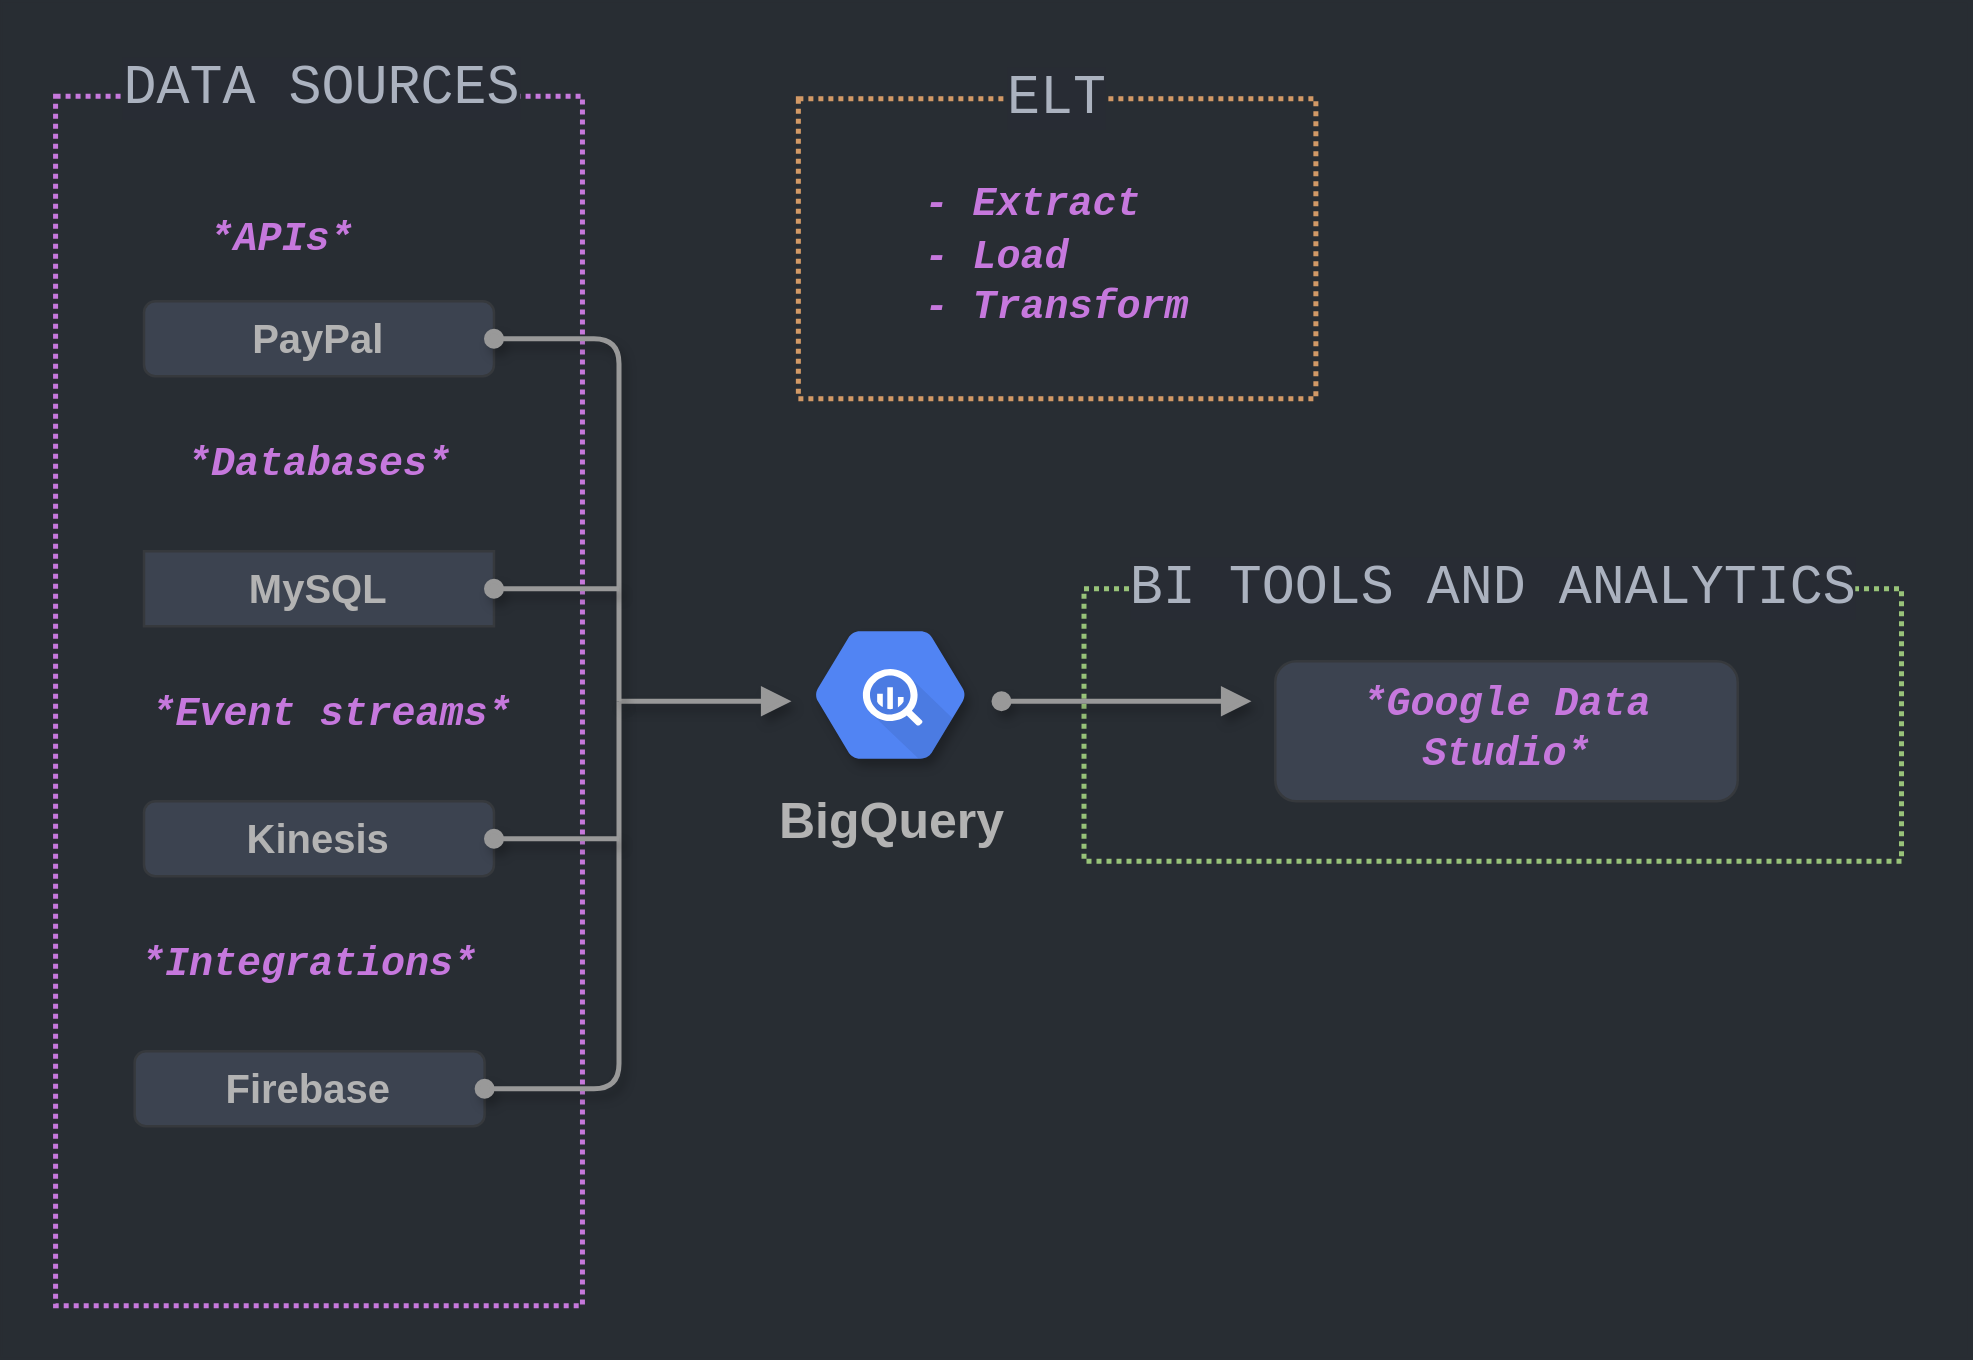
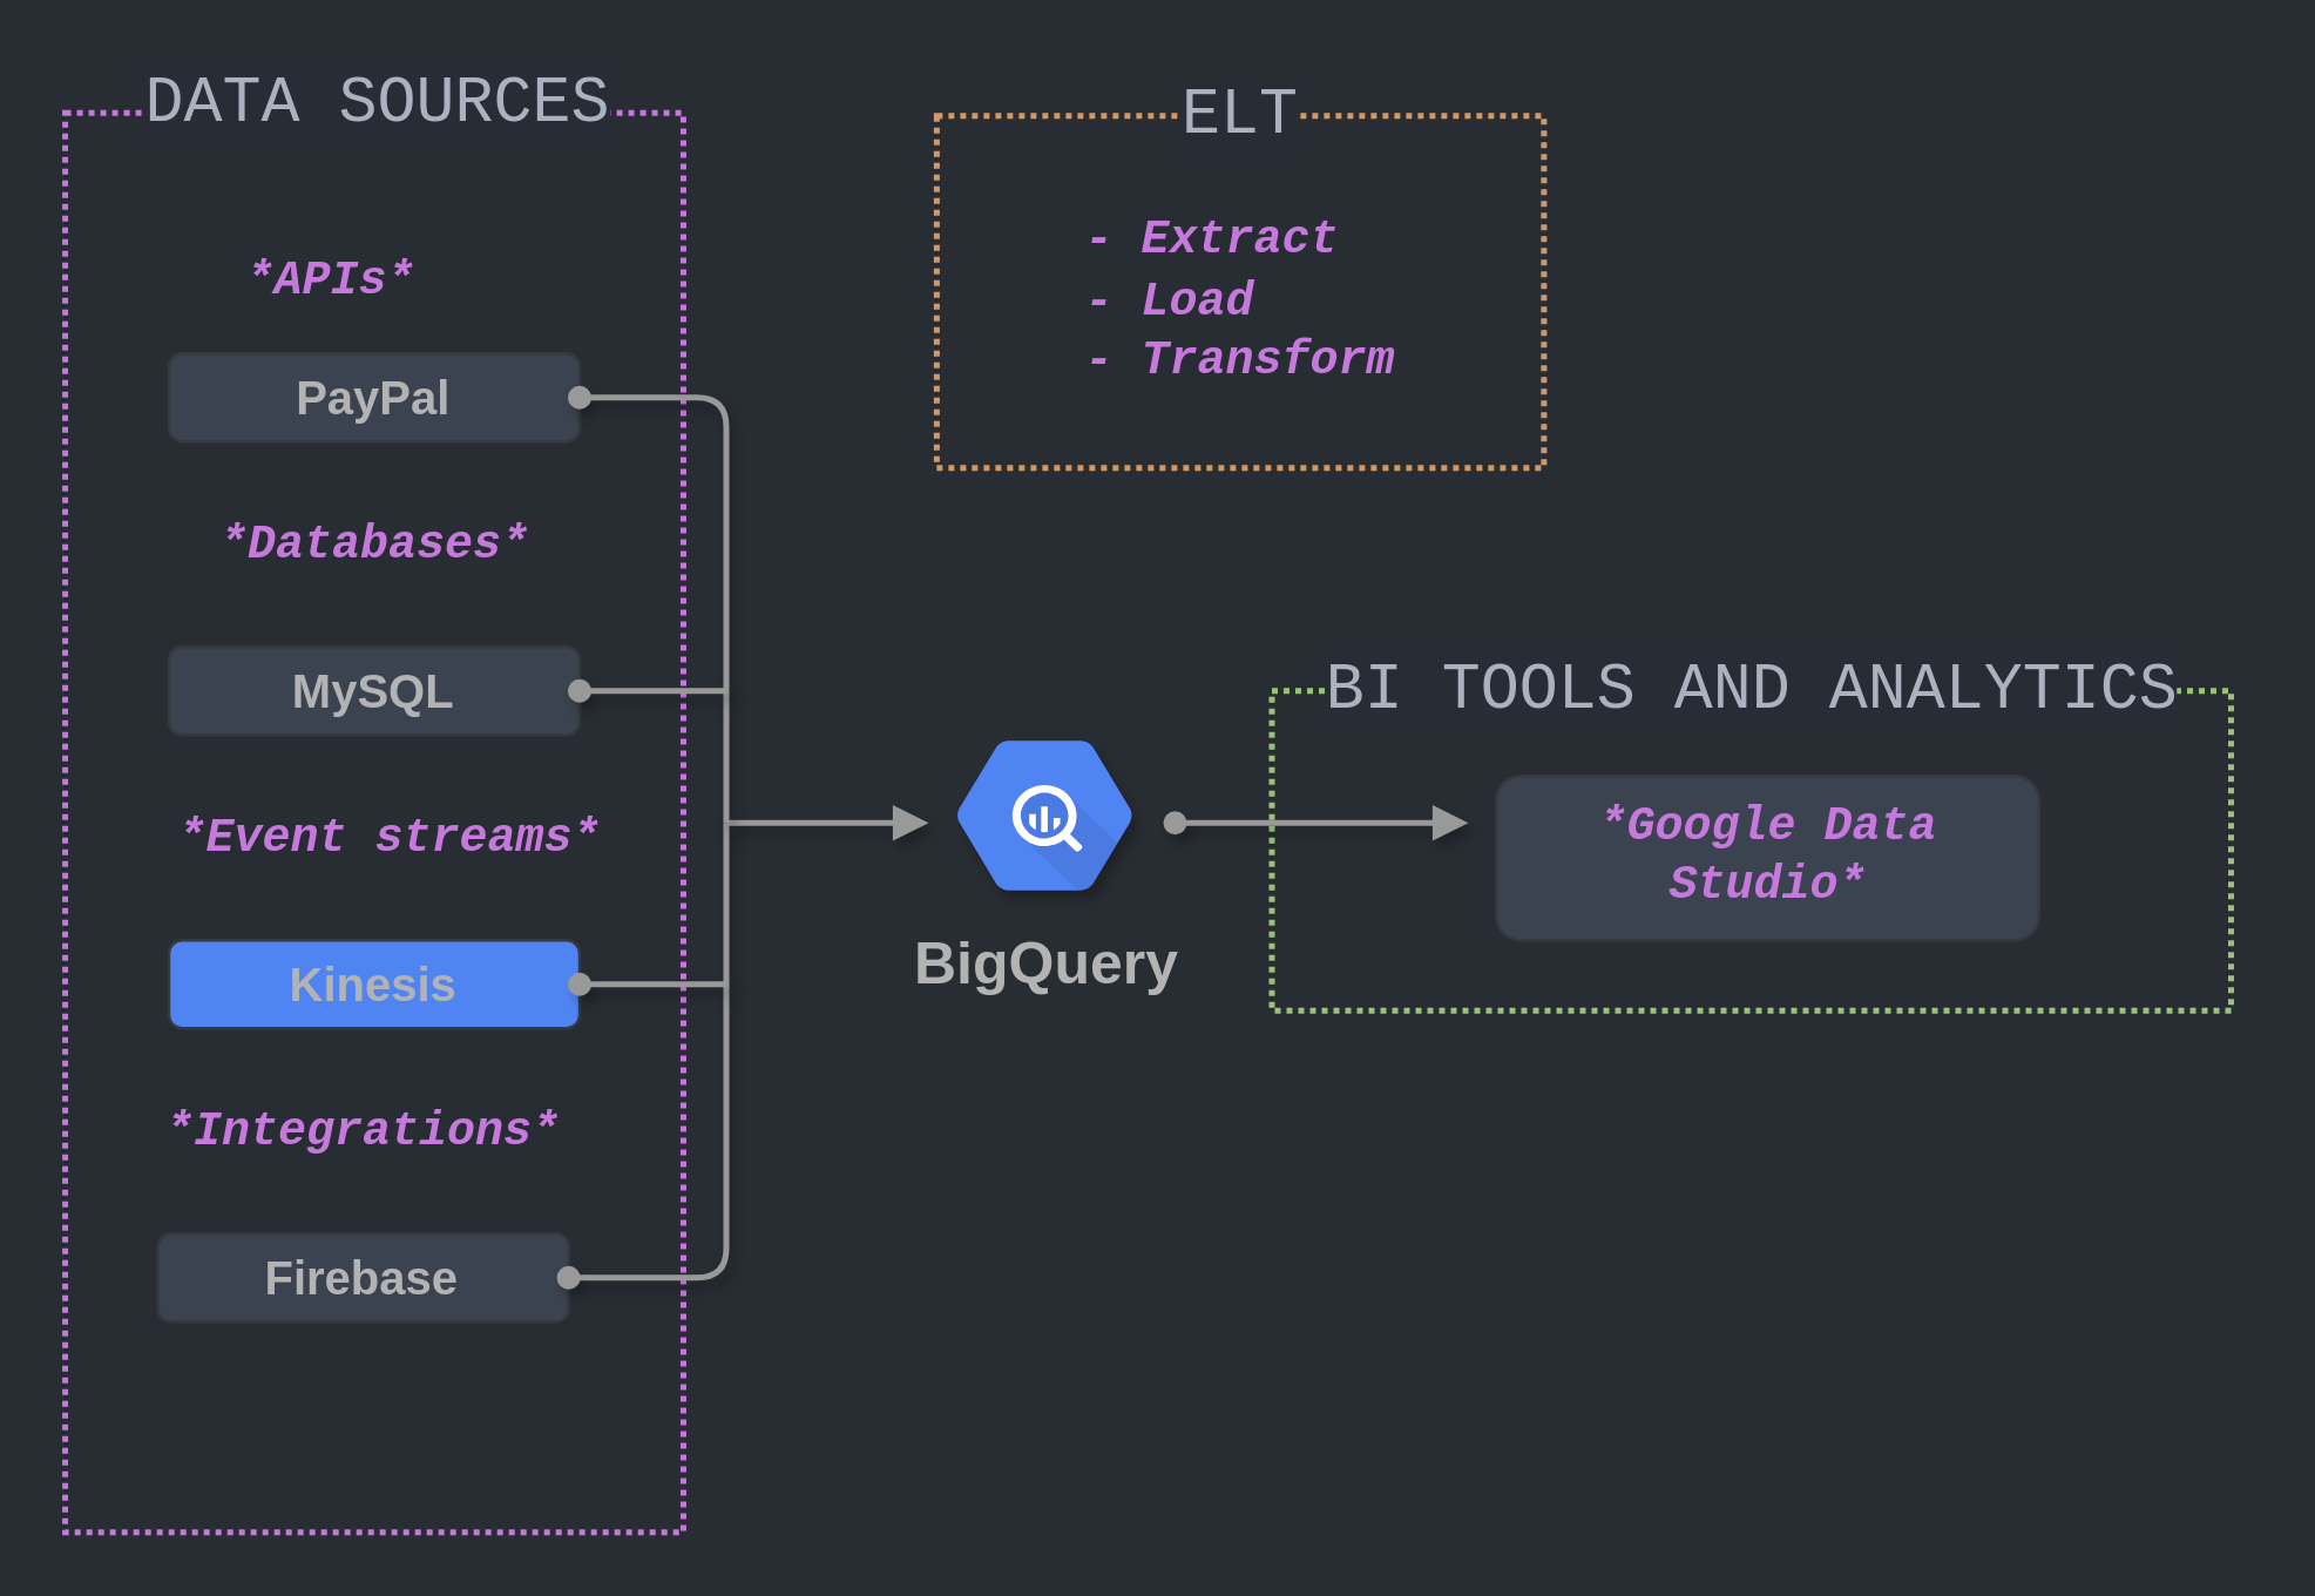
  <mxCell id="0" />
  <mxCell id="1" parent="0" />
  <mxCell id="2" value="" style="whiteSpace=wrap;html=1;labelBackgroundColor=none;fillColor=none;fontFamily=Tahoma;fontSize=16;labelBorderColor=#666666;shadow=0;glass=0;dashed=1;strokeWidth=2;perimeterSpacing=0;dashPattern=1 1;strokeColor=#98C379;" vertex="1" parent="1"><mxGeometry x="433" y="235" width="327" height="109" as="geometry" /></mxCell>
  <mxCell id="3" value="" style="whiteSpace=wrap;html=1;labelBackgroundColor=none;fillColor=none;fontFamily=Tahoma;fontSize=16;labelBorderColor=#666666;shadow=0;glass=0;dashed=1;strokeWidth=2;perimeterSpacing=0;dashPattern=1 1;strokeColor=#D29966;" vertex="1" parent="1"><mxGeometry x="318.75" y="39" width="207" height="120" as="geometry" /></mxCell>
  <mxCell id="4" value="" style="whiteSpace=wrap;html=1;labelBackgroundColor=none;fillColor=none;fontFamily=Tahoma;fontSize=16;labelBorderColor=#666666;shadow=0;glass=0;dashed=1;strokeWidth=2;perimeterSpacing=0;dashPattern=1 1;strokeColor=#C678DC;" vertex="1" parent="1"><mxGeometry x="21.63" y="38" width="210.75" height="483.75" as="geometry" /></mxCell>
  <mxCell id="5" style="rounded=1;orthogonalLoop=1;jettySize=auto;html=1;fontSize=23;fontColor=#333333;strokeWidth=2;strokeColor=#999999;endArrow=block;endFill=1;jumpStyle=arc;shadow=1;startArrow=none;startFill=0;entryX=0;entryY=0.5;entryDx=0;entryDy=0;endSize=7;" edge="1" parent="1"><mxGeometry relative="1" as="geometry"><mxPoint x="247" y="280" as="sourcePoint" /><mxPoint x="316" y="280" as="targetPoint" /></mxGeometry></mxCell>
  <mxCell id="6" value="&lt;b&gt;&lt;font style=&quot;font-size: 16px&quot;&gt;PayPal&lt;/font&gt;&lt;/b&gt;" style="whiteSpace=wrap;html=1;rounded=1;fillColor=#3C4350;strokeColor=#36393d;fontColor=#B3B3B3;" vertex="1" parent="1"><mxGeometry x="57" y="120" width="140" height="30" as="geometry" /></mxCell>
  <mxCell id="7" value="&lt;span style=&quot;color: rgb(171 , 178 , 191) ; font-family: &amp;#34;menlo&amp;#34; , &amp;#34;monaco&amp;#34; , &amp;#34;courier new&amp;#34; , monospace ; font-weight: 400 ; text-align: left ; background-color: rgb(40 , 44 , 52)&quot;&gt;&lt;font style=&quot;font-size: 22px&quot;&gt;DATA SOURCES&lt;/font&gt;&lt;/span&gt;" style="text;html=1;strokeColor=none;fillColor=none;align=center;verticalAlign=middle;whiteSpace=wrap;fontStyle=1;rounded=1;fontSize=22;fontColor=#333333;" vertex="1" parent="1"><mxGeometry x="20" y="20" width="217" height="30" as="geometry" /></mxCell>
- <mxCell id="8" value="&lt;b&gt;&lt;font style=&quot;font-size: 16px&quot;&gt;MySQL&lt;/font&gt;&lt;/b&gt;" style="whiteSpace=wrap;html=1;fillColor=#3C4350;strokeColor=#36393d;fontColor=#B3B3B3;rounded=0;" vertex="1" parent="1"><mxGeometry x="57" y="220" width="140" height="30" as="geometry" /></mxCell>
- <mxCell id="9" value="&lt;span style=&quot;font-size: 16px&quot;&gt;&lt;b&gt;Kinesis&lt;/b&gt;&lt;/span&gt;" style="whiteSpace=wrap;html=1;rounded=1;fillColor=#3C4350;strokeColor=#36393d;fontColor=#B3B3B3;" vertex="1" parent="1"><mxGeometry x="57" y="320" width="140" height="30" as="geometry" /></mxCell>
+ <mxCell id="8" value="&lt;b&gt;&lt;font style=&quot;font-size: 16px&quot;&gt;MySQL&lt;/font&gt;&lt;/b&gt;" style="whiteSpace=wrap;html=1;rounded=1;fillColor=#3C4350;strokeColor=#36393d;fontColor=#B3B3B3;" vertex="1" parent="1"><mxGeometry x="57" y="220" width="140" height="30" as="geometry" /></mxCell>
+ <mxCell id="9" value="&lt;span style=&quot;font-size: 16px&quot;&gt;&lt;b&gt;Kinesis&lt;/b&gt;&lt;/span&gt;" style="whiteSpace=wrap;html=1;rounded=1;fillColor=#5184f3;strokeColor=#36393d;fontColor=#B3B3B3;" vertex="1" parent="1"><mxGeometry x="57" y="320" width="140" height="30" as="geometry" /></mxCell>
  <mxCell id="10" value="&lt;span style=&quot;color: rgb(198 , 120 , 221) ; font-family: &amp;#34;menlo&amp;#34; , &amp;#34;monaco&amp;#34; , &amp;#34;courier new&amp;#34; , monospace ; font-style: italic&quot;&gt;&lt;font style=&quot;font-size: 16px&quot;&gt;*APIs*&lt;/font&gt;&lt;/span&gt;" style="text;html=1;strokeColor=none;fillColor=none;align=center;verticalAlign=middle;whiteSpace=wrap;fontStyle=1;rounded=1;fontSize=18;fontColor=#333333;" vertex="1" parent="1"><mxGeometry x="25.75" y="80" width="172.5" height="30" as="geometry" /></mxCell>
  <mxCell id="11" value="&lt;span style=&quot;color: rgb(198 , 120 , 221) ; font-family: &amp;#34;menlo&amp;#34; , &amp;#34;monaco&amp;#34; , &amp;#34;courier new&amp;#34; , monospace ; font-size: 16px ; font-style: italic&quot;&gt;*Databases*&lt;/span&gt;" style="text;html=1;strokeColor=none;fillColor=none;align=center;verticalAlign=middle;whiteSpace=wrap;fontStyle=1;rounded=1;fontSize=18;fontColor=#333333;" vertex="1" parent="1"><mxGeometry x="40.75" y="170" width="172.5" height="30" as="geometry" /></mxCell>
  <mxCell id="12" value="&lt;span style=&quot;color: rgb(198 , 120 , 221) ; font-family: &amp;#34;menlo&amp;#34; , &amp;#34;monaco&amp;#34; , &amp;#34;courier new&amp;#34; , monospace ; font-size: 16px ; font-style: italic&quot;&gt;*Event streams*&lt;/span&gt;" style="text;html=1;strokeColor=none;fillColor=none;align=center;verticalAlign=middle;whiteSpace=wrap;fontStyle=1;rounded=1;fontSize=18;fontColor=#333333;" vertex="1" parent="1"><mxGeometry x="45.75" y="270" width="172.5" height="30" as="geometry" /></mxCell>
  <mxCell id="13" value="&lt;b&gt;&lt;font style=&quot;font-size: 16px&quot;&gt;Firebase&lt;/font&gt;&lt;/b&gt;" style="whiteSpace=wrap;html=1;rounded=1;fillColor=#3C4350;strokeColor=#36393d;fontColor=#B3B3B3;" vertex="1" parent="1"><mxGeometry x="53.25" y="420" width="140" height="30" as="geometry" /></mxCell>
  <mxCell id="14" style="edgeStyle=none;rounded=1;jumpStyle=arc;orthogonalLoop=1;jettySize=auto;html=1;exitX=1;exitY=0.5;exitDx=0;exitDy=0;shadow=1;fontSize=23;fontColor=#333333;startArrow=oval;startFill=1;endArrow=none;endFill=0;sourcePerimeterSpacing=1;strokeColor=#999999;strokeWidth=2;" edge="1" parent="1" source="13"><mxGeometry relative="1" as="geometry"><mxPoint x="247" y="280" as="targetPoint" /><Array as="points"><mxPoint x="247" y="435" /></Array></mxGeometry></mxCell>
  <mxCell id="15" value="&lt;span style=&quot;color: rgb(198 , 120 , 221) ; font-family: &amp;#34;menlo&amp;#34; , &amp;#34;monaco&amp;#34; , &amp;#34;courier new&amp;#34; , monospace ; font-size: 16px ; font-style: italic&quot;&gt;*Integrations*&lt;/span&gt;" style="text;html=1;strokeColor=none;fillColor=none;align=center;verticalAlign=middle;whiteSpace=wrap;fontStyle=1;rounded=1;fontSize=18;fontColor=#333333;" vertex="1" parent="1"><mxGeometry x="37" y="370" width="172.5" height="30" as="geometry" /></mxCell>
  <mxCell id="16" value="&lt;span style=&quot;color: rgb(198 , 120 , 221) ; font-family: &amp;#34;menlo&amp;#34; , &amp;#34;monaco&amp;#34; , &amp;#34;courier new&amp;#34; , monospace ; font-size: 16px ; font-style: italic ; font-weight: 700&quot;&gt;*Google Data Studio*&lt;/span&gt;" style="whiteSpace=wrap;html=1;rounded=1;fillColor=#3C4350;strokeColor=#36393d;fontColor=#B3B3B3;" vertex="1" parent="1"><mxGeometry x="509.5" y="264" width="185" height="56" as="geometry" /></mxCell>
  <mxCell id="17" style="rounded=1;orthogonalLoop=1;jettySize=auto;html=1;exitX=1;exitY=0.5;exitDx=0;exitDy=0;fontSize=23;fontColor=#333333;strokeWidth=2;strokeColor=#999999;endArrow=block;endFill=1;jumpStyle=arc;shadow=1;startArrow=oval;startFill=1;entryX=0;entryY=0.5;entryDx=0;entryDy=0;endSize=7;" edge="1" parent="1"><mxGeometry relative="1" as="geometry"><mxPoint x="400" y="280" as="sourcePoint" /><mxPoint x="500" y="280" as="targetPoint" /></mxGeometry></mxCell>
  <mxCell id="18" style="edgeStyle=none;rounded=1;jumpStyle=arc;orthogonalLoop=1;jettySize=auto;html=1;exitX=1;exitY=0.5;exitDx=0;exitDy=0;shadow=1;fontSize=23;fontColor=#333333;startArrow=oval;startFill=1;endArrow=none;endFill=0;sourcePerimeterSpacing=1;strokeColor=#999999;strokeWidth=2;" edge="1" parent="1" source="6"><mxGeometry relative="1" as="geometry"><mxPoint x="247" y="280" as="targetPoint" /><mxPoint x="203.25" y="445" as="sourcePoint" /><Array as="points"><mxPoint x="247" y="135" /></Array></mxGeometry></mxCell>
  <mxCell id="19" style="edgeStyle=none;rounded=1;jumpStyle=arc;orthogonalLoop=1;jettySize=auto;html=1;exitX=1;exitY=0.5;exitDx=0;exitDy=0;shadow=1;fontSize=23;fontColor=#333333;startArrow=oval;startFill=1;endArrow=none;endFill=0;sourcePerimeterSpacing=1;strokeColor=#999999;strokeWidth=2;" edge="1" parent="1" source="8"><mxGeometry relative="1" as="geometry"><mxPoint x="247" y="235" as="targetPoint" /><mxPoint x="213.25" y="455" as="sourcePoint" /><Array as="points"><mxPoint x="227" y="235" /></Array></mxGeometry></mxCell>
  <mxCell id="20" style="edgeStyle=none;rounded=1;jumpStyle=arc;orthogonalLoop=1;jettySize=auto;html=1;exitX=1;exitY=0.5;exitDx=0;exitDy=0;shadow=1;fontSize=23;fontColor=#333333;startArrow=oval;startFill=1;endArrow=none;endFill=0;sourcePerimeterSpacing=1;strokeColor=#999999;strokeWidth=2;" edge="1" parent="1" source="9"><mxGeometry relative="1" as="geometry"><mxPoint x="247" y="335" as="targetPoint" /><mxPoint x="207" y="334.5" as="sourcePoint" /><Array as="points"><mxPoint x="237" y="334.5" /></Array></mxGeometry></mxCell>
  <mxCell id="21" value="&lt;font style=&quot;font-size: 20px&quot; color=&quot;#b3b3b3&quot;&gt;BigQuery&lt;/font&gt;" style="sketch=0;html=1;fillColor=#5184F3;strokeColor=none;verticalAlign=top;labelPosition=center;verticalLabelPosition=bottom;align=center;spacingTop=-6;fontSize=11;fontStyle=1;fontColor=#999999;shape=mxgraph.gcp2.hexIcon;prIcon=bigquery;rounded=0;glass=0;dashed=1;shadow=1;" vertex="1" parent="1"><mxGeometry x="310" y="240" width="91.23" height="75" as="geometry" /></mxCell>
  <mxCell id="22" value="&lt;span style=&quot;color: rgb(171 , 178 , 191) ; font-family: &amp;#34;menlo&amp;#34; , &amp;#34;monaco&amp;#34; , &amp;#34;courier new&amp;#34; , monospace ; font-weight: 400 ; text-align: left ; background-color: rgb(40 , 44 , 52)&quot;&gt;&lt;font style=&quot;font-size: 22px&quot;&gt;BI TOOLS AND ANALYTICS&lt;/font&gt;&lt;/span&gt;" style="text;html=1;strokeColor=none;fillColor=none;align=center;verticalAlign=middle;whiteSpace=wrap;fontStyle=1;rounded=1;fontSize=22;fontColor=#333333;" vertex="1" parent="1"><mxGeometry x="427" y="220" width="340" height="30" as="geometry" /></mxCell>
  <mxCell id="23" value="&lt;span style=&quot;color: rgb(171 , 178 , 191) ; font-family: &amp;#34;menlo&amp;#34; , &amp;#34;monaco&amp;#34; , &amp;#34;courier new&amp;#34; , monospace ; font-weight: 400 ; text-align: left ; background-color: rgb(40 , 44 , 52)&quot;&gt;&lt;font style=&quot;font-size: 22px&quot;&gt;ELT&lt;/font&gt;&lt;/span&gt;" style="text;html=1;strokeColor=none;fillColor=none;align=center;verticalAlign=middle;whiteSpace=wrap;fontStyle=1;rounded=1;fontSize=22;fontColor=#333333;" vertex="1" parent="1"><mxGeometry x="336" y="24" width="172.5" height="30" as="geometry" /></mxCell>
  <mxCell id="24" value="&lt;div style=&quot;text-align: left&quot;&gt;&lt;span style=&quot;font-size: 16px ; color: rgb(198 , 120 , 221) ; font-family: &amp;#34;menlo&amp;#34; , &amp;#34;monaco&amp;#34; , &amp;#34;courier new&amp;#34; , monospace ; font-style: italic&quot;&gt;- Extract&lt;/span&gt;&lt;/div&gt;&lt;span style=&quot;color: rgb(198 , 120 , 221) ; font-family: &amp;#34;menlo&amp;#34; , &amp;#34;monaco&amp;#34; , &amp;#34;courier new&amp;#34; , monospace ; font-style: italic&quot;&gt;&lt;div style=&quot;text-align: left&quot;&gt;&lt;span style=&quot;font-size: 16px&quot;&gt;- Load&lt;/span&gt;&lt;/div&gt;&lt;font style=&quot;font-size: 16px&quot;&gt;&lt;div style=&quot;text-align: left&quot;&gt;&lt;span&gt;- Transform&lt;/span&gt;&lt;/div&gt;&lt;/font&gt;&lt;/span&gt;" style="text;html=1;strokeColor=none;fillColor=none;align=center;verticalAlign=middle;whiteSpace=wrap;fontStyle=1;rounded=1;fontSize=18;fontColor=#333333;" vertex="1" parent="1"><mxGeometry x="336" y="50" width="172.5" height="101" as="geometry" /></mxCell>
